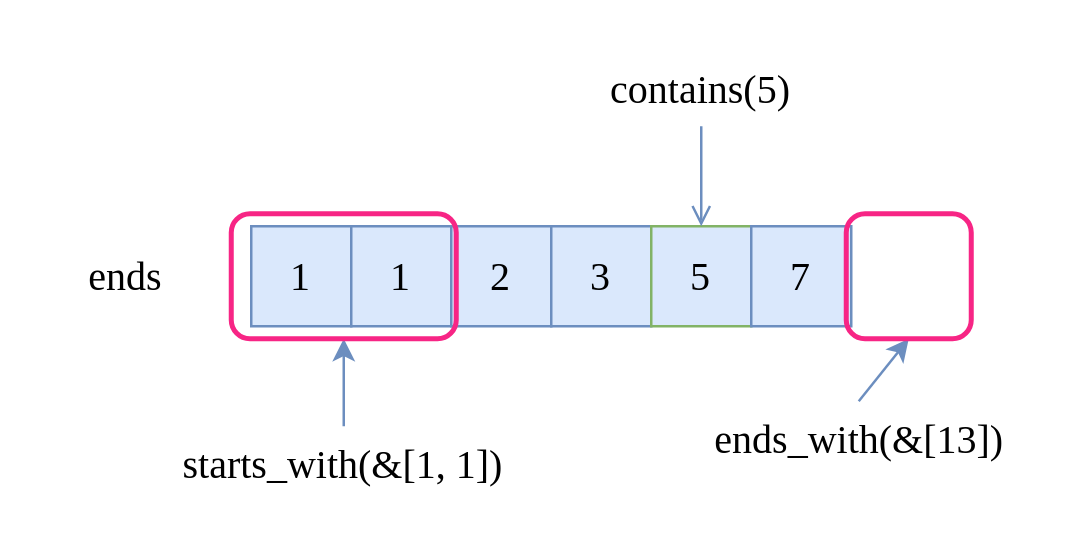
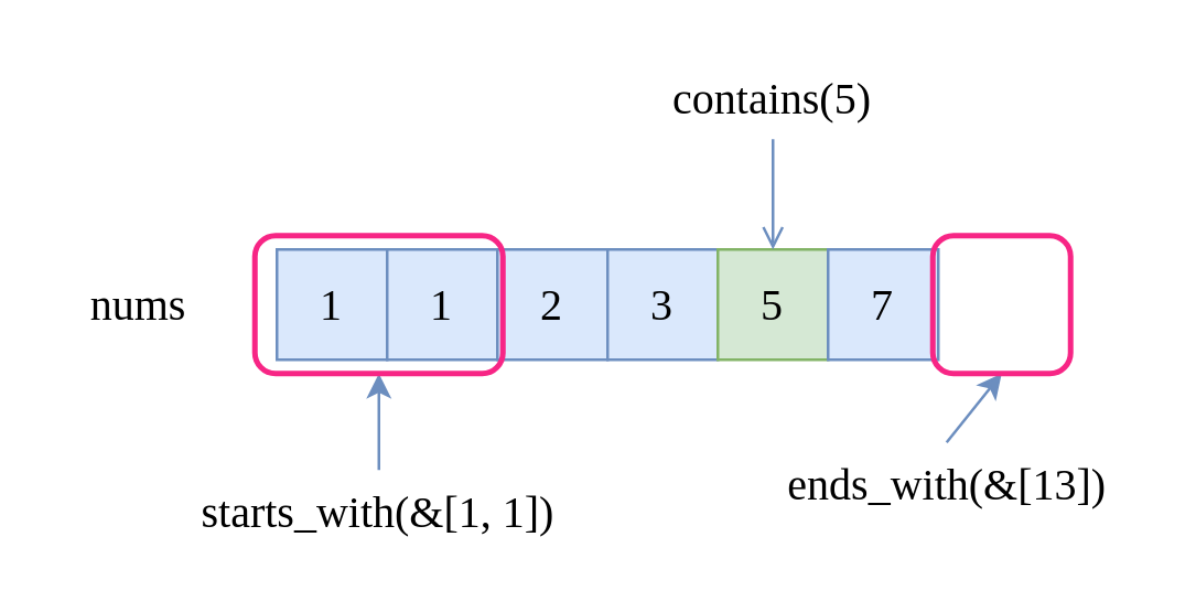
  <mxCell id="0" />
  <mxCell id="1" parent="0" />
  <mxCell id="2" value="1" style="rounded=0;whiteSpace=wrap;html=1;shadow=0;strokeColor=#6c8ebf;strokeWidth=1;fontFamily=Ubuntu;fontSize=16;fontStyle=0;fillColor=#dae8fc;" parent="1" vertex="1"><mxGeometry x="100" y="90" width="40" height="40" as="geometry" /></mxCell>
- <mxCell id="3" value="ends" style="text;html=1;align=center;verticalAlign=middle;whiteSpace=wrap;rounded=0;fontFamily=Ubuntu;fontSize=16;fontStyle=0;" parent="1" vertex="1"><mxGeometry x="20" y="95" width="60" height="30" as="geometry" /></mxCell>
+ <mxCell id="3" value="nums" style="text;html=1;align=center;verticalAlign=middle;whiteSpace=wrap;rounded=0;fontFamily=Ubuntu;fontSize=16;fontStyle=0;" parent="1" vertex="1"><mxGeometry x="20" y="95" width="60" height="30" as="geometry" /></mxCell>
  <mxCell id="4" value="1" style="rounded=0;whiteSpace=wrap;html=1;shadow=0;strokeColor=#6c8ebf;strokeWidth=1;fontFamily=Ubuntu;fontSize=16;fontStyle=0;fillColor=#dae8fc;" parent="1" vertex="1"><mxGeometry x="140" y="90" width="40" height="40" as="geometry" /></mxCell>
  <mxCell id="5" value="2" style="rounded=0;whiteSpace=wrap;html=1;shadow=0;strokeColor=#6c8ebf;strokeWidth=1;fontFamily=Ubuntu;fontSize=16;fontStyle=0;fillColor=#dae8fc;" parent="1" vertex="1"><mxGeometry x="180" y="90" width="40" height="40" as="geometry" /></mxCell>
  <mxCell id="6" value="3" style="rounded=0;whiteSpace=wrap;html=1;shadow=0;strokeColor=#6c8ebf;strokeWidth=1;fontFamily=Ubuntu;fontSize=16;fontStyle=0;fillColor=#dae8fc;" parent="1" vertex="1"><mxGeometry x="220" y="90" width="40" height="40" as="geometry" /></mxCell>
- <mxCell id="7" value="5" style="rounded=0;whiteSpace=wrap;html=1;shadow=0;strokeColor=#82b366;strokeWidth=1;fontFamily=Ubuntu;fontSize=16;fontStyle=0;fillColor=#dae8fc;" parent="1" vertex="1"><mxGeometry x="260" y="90" width="40" height="40" as="geometry" /></mxCell>
+ <mxCell id="7" value="5" style="rounded=0;whiteSpace=wrap;html=1;shadow=0;strokeColor=#82b366;strokeWidth=1;fontFamily=Ubuntu;fontSize=16;fontStyle=0;fillColor=#d5e8d4;" parent="1" vertex="1"><mxGeometry x="260" y="90" width="40" height="40" as="geometry" /></mxCell>
  <mxCell id="8" value="7" style="rounded=0;whiteSpace=wrap;html=1;shadow=0;strokeColor=#6c8ebf;strokeWidth=1;fontFamily=Ubuntu;fontSize=16;fontStyle=0;fillColor=#dae8fc;" parent="1" vertex="1"><mxGeometry x="300" y="90" width="40" height="40" as="geometry" /></mxCell>
  <mxCell id="9" value="" style="endArrow=classic;html=1;rounded=1;shadow=0;strokeColor=#6c8ebf;strokeWidth=1;fontFamily=Ubuntu;fontSize=14;fontStyle=0;fillColor=#dae8fc;entryX=0.5;entryY=1;entryDx=0;entryDy=0;" parent="1" target="15" edge="1" source="10"><mxGeometry width="50" height="50" relative="1" as="geometry"><mxPoint x="120" y="170" as="sourcePoint" /><mxPoint x="270" y="170" as="targetPoint" /></mxGeometry></mxCell>
  <mxCell id="10" value="starts_with(&amp;amp;[1, 1])" style="text;html=1;align=center;verticalAlign=middle;whiteSpace=wrap;rounded=0;fontFamily=Ubuntu;fontSize=16;fontStyle=0;" parent="1" vertex="1"><mxGeometry x="57" y="170" width="160" height="30" as="geometry" /></mxCell>
  <mxCell id="11" value="" style="endArrow=classic;html=1;rounded=1;shadow=0;strokeColor=#6c8ebf;strokeWidth=1;fontFamily=Ubuntu;fontSize=14;fontStyle=0;fillColor=#dae8fc;entryX=0.5;entryY=1;entryDx=0;entryDy=0;exitX=0.5;exitY=0;exitDx=0;exitDy=0;" parent="1" edge="1" target="16" source="12"><mxGeometry width="50" height="50" relative="1" as="geometry"><mxPoint x="363" y="180" as="sourcePoint" /><mxPoint x="359.5" y="130" as="targetPoint" /></mxGeometry></mxCell>
  <mxCell id="12" value="ends_with(&amp;amp;[13])" style="text;html=1;align=center;verticalAlign=middle;whiteSpace=wrap;rounded=0;fontFamily=Ubuntu;fontSize=16;fontStyle=0;" parent="1" vertex="1"><mxGeometry x="274.5" y="160" width="137" height="30" as="geometry" /></mxCell>
  <mxCell id="13" value="" style="endArrow=open;html=1;rounded=1;shadow=0;strokeColor=#6c8ebf;strokeWidth=1;fontFamily=Ubuntu;fontSize=14;fontStyle=0;fillColor=#dae8fc;entryX=0.5;entryY=0;entryDx=0;entryDy=0;exitX=0.5;exitY=1;exitDx=0;exitDy=0;" parent="1" edge="1" target="7" source="14"><mxGeometry width="50" height="50" relative="1" as="geometry"><mxPoint x="278.5" y="170" as="sourcePoint" /><mxPoint x="278.5" y="130" as="targetPoint" /></mxGeometry></mxCell>
  <mxCell id="14" value="contains(5)" style="text;html=1;align=center;verticalAlign=middle;whiteSpace=wrap;rounded=0;fontFamily=Ubuntu;fontSize=16;fontStyle=0;" parent="1" vertex="1"><mxGeometry x="250" y="20" width="60" height="30" as="geometry" /></mxCell>
  <mxCell id="15" value="" style="rounded=1;whiteSpace=wrap;html=1;shadow=0;strokeColor=#F72585;strokeWidth=2;fontFamily=Ubuntu;fontSize=16;fontStyle=0;fillColor=none;" vertex="1" parent="1"><mxGeometry x="92" y="85" width="90" height="50" as="geometry" /></mxCell>
  <mxCell id="16" value="" style="rounded=1;whiteSpace=wrap;html=1;shadow=0;strokeColor=#F72585;strokeWidth=2;fontFamily=Ubuntu;fontSize=16;fontStyle=0;fillColor=none;" vertex="1" parent="1"><mxGeometry x="338" y="85" width="50" height="50" as="geometry" /></mxCell>
